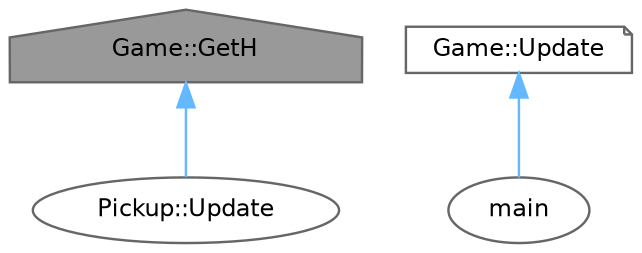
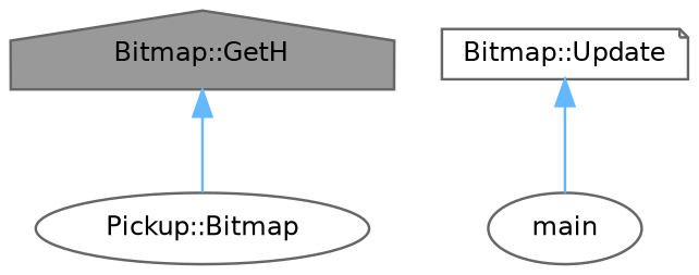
  digraph {
    rankdir=TB
    node [color=grey40 fillcolor=white fontname=Helvetica fontsize=10 shape=ellipse style=filled]
    edge [color=steelblue1 dir=back fontname=Helvetica fontsize=10 labelfontname=Helvetica labelfontsize=10 style=solid]
-   n1 [color=gray40 fillcolor=grey60 fontcolor=black height=0.2 label="Game::GetH" shape=house width=0.4]
-   n2 [height=0.2 label="Pickup::Update" width=0.4]
-   n3 [height=0.2 label="Game::Update" shape=note width=0.4]
+   n1 [color=gray40 fillcolor=grey60 fontcolor=black height=0.2 label="Bitmap::GetH" shape=house width=0.4]
+   n2 [height=0.2 label="Pickup::Bitmap" width=0.4]
+   n3 [height=0.2 label="Bitmap::Update" shape=note width=0.4]
    n4 [height=0.2 label=main width=0.4]
    n1 -> n2
    n3 -> n4
  }
